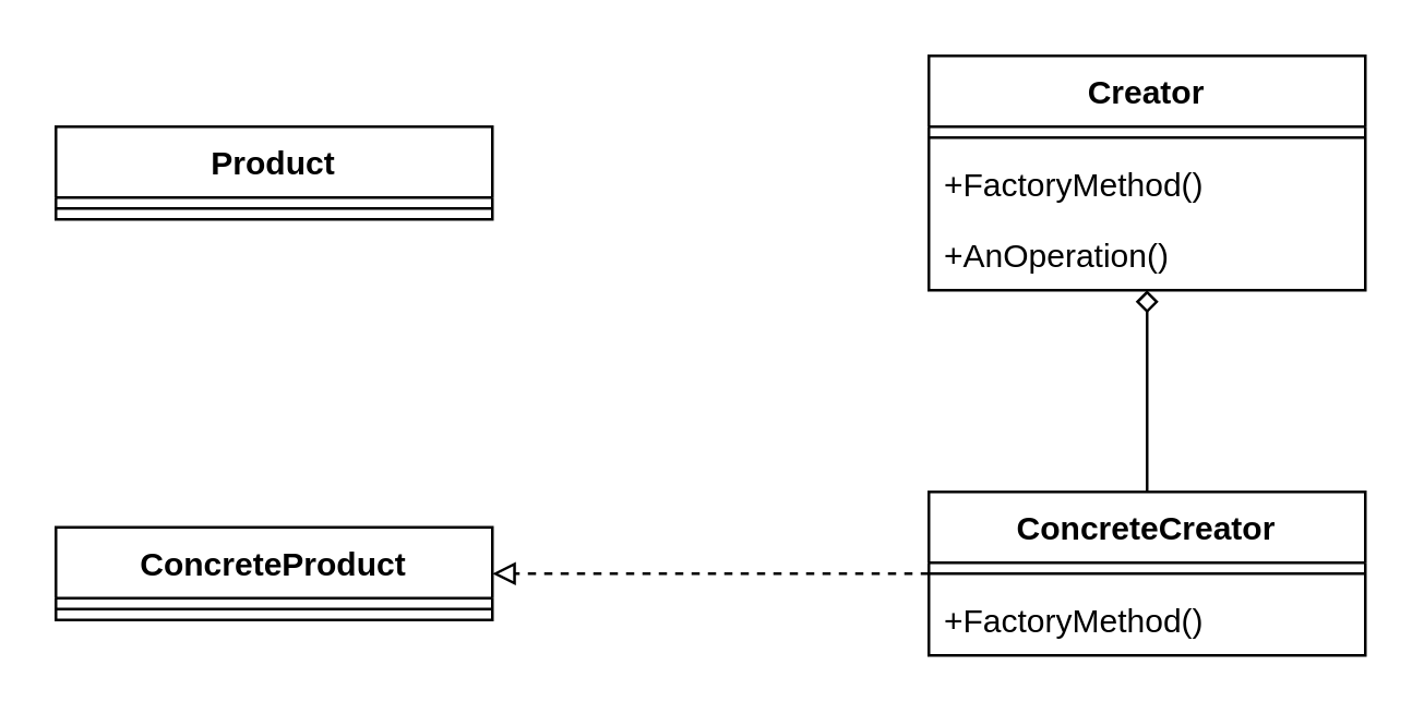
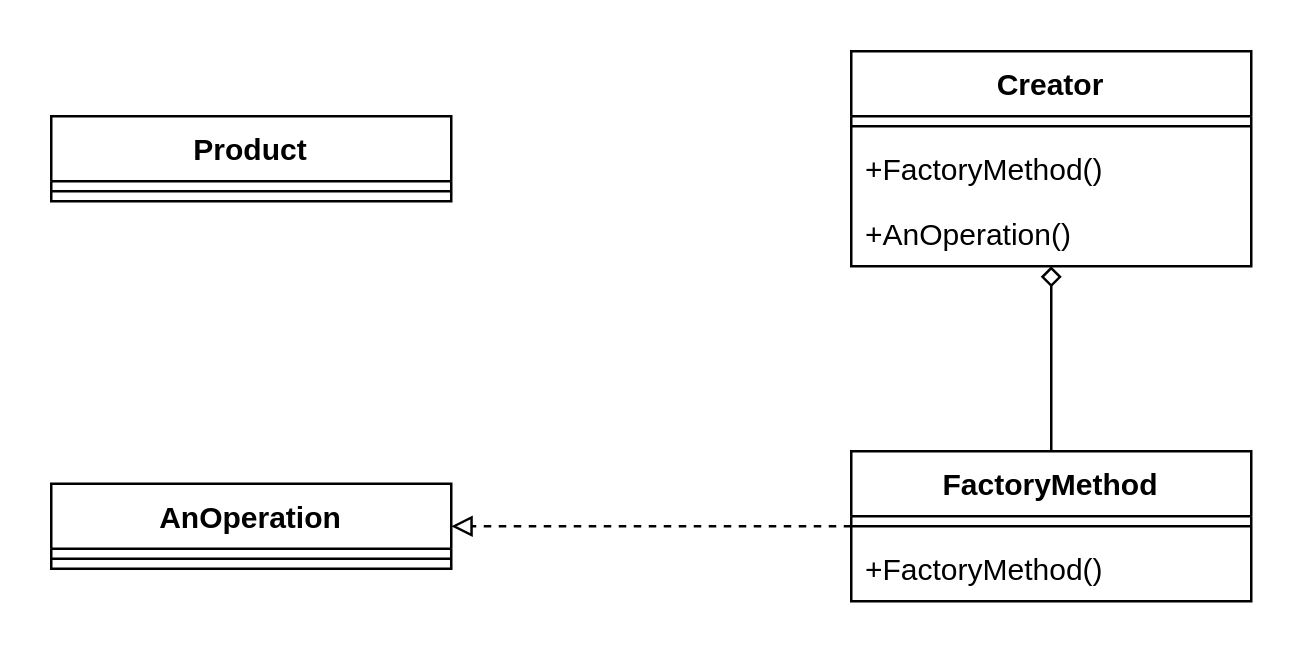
  <mxCell id="0" />
  <mxCell id="1" parent="0" />
  <mxCell id="2" value="Product" style="swimlane;fontStyle=1;align=center;verticalAlign=top;childLayout=stackLayout;horizontal=1;startSize=26;horizontalStack=0;resizeParent=1;resizeParentMax=0;resizeLast=0;collapsible=1;marginBottom=0;whiteSpace=wrap;html=1;" vertex="1" parent="1"><mxGeometry x="20" y="46" width="160" height="34" as="geometry" /></mxCell>
  <mxCell id="3" value="" style="line;strokeWidth=1;fillColor=none;align=left;verticalAlign=middle;spacingTop=-1;spacingLeft=3;spacingRight=3;rotatable=0;labelPosition=right;points=[];portConstraint=eastwest;strokeColor=inherit;" vertex="1" parent="2"><mxGeometry y="26" width="160" height="8" as="geometry" /></mxCell>
  <mxCell id="4" value="Creator" style="swimlane;fontStyle=1;align=center;verticalAlign=top;childLayout=stackLayout;horizontal=1;startSize=26;horizontalStack=0;resizeParent=1;resizeParentMax=0;resizeLast=0;collapsible=1;marginBottom=0;whiteSpace=wrap;html=1;" vertex="1" parent="1"><mxGeometry x="340" y="20" width="160" height="86" as="geometry" /></mxCell>
  <mxCell id="5" value="" style="line;strokeWidth=1;fillColor=none;align=left;verticalAlign=middle;spacingTop=-1;spacingLeft=3;spacingRight=3;rotatable=0;labelPosition=right;points=[];portConstraint=eastwest;strokeColor=inherit;" vertex="1" parent="4"><mxGeometry y="26" width="160" height="8" as="geometry" /></mxCell>
  <mxCell id="6" value="+FactoryMethod()" style="text;strokeColor=none;fillColor=none;align=left;verticalAlign=top;spacingLeft=4;spacingRight=4;overflow=hidden;rotatable=0;points=[[0,0.5],[1,0.5]];portConstraint=eastwest;whiteSpace=wrap;html=1;" vertex="1" parent="4"><mxGeometry y="34" width="160" height="26" as="geometry" /></mxCell>
  <mxCell id="7" value="+AnOperation()" style="text;strokeColor=none;fillColor=none;align=left;verticalAlign=top;spacingLeft=4;spacingRight=4;overflow=hidden;rotatable=0;points=[[0,0.5],[1,0.5]];portConstraint=eastwest;whiteSpace=wrap;html=1;" vertex="1" parent="4"><mxGeometry y="60" width="160" height="26" as="geometry" /></mxCell>
  <mxCell id="8" style="edgeStyle=none;rounded=0;orthogonalLoop=1;jettySize=auto;html=1;dashed=1;endArrow=block;endFill=0;" edge="1" parent="1" source="10" target="13"><mxGeometry relative="1" as="geometry" /></mxCell>
  <mxCell id="9" style="edgeStyle=none;rounded=0;orthogonalLoop=1;jettySize=auto;html=1;endArrow=diamond;endFill=0;" edge="1" parent="1" source="10" target="4"><mxGeometry relative="1" as="geometry" /></mxCell>
- <mxCell id="10" value="ConcreteCreator" style="swimlane;fontStyle=1;align=center;verticalAlign=top;childLayout=stackLayout;horizontal=1;startSize=26;horizontalStack=0;resizeParent=1;resizeParentMax=0;resizeLast=0;collapsible=1;marginBottom=0;whiteSpace=wrap;html=1;" vertex="1" parent="1"><mxGeometry x="340" y="180" width="160" height="60" as="geometry" /></mxCell>
+ <mxCell id="10" value="FactoryMethod" style="swimlane;fontStyle=1;align=center;verticalAlign=top;childLayout=stackLayout;horizontal=1;startSize=26;horizontalStack=0;resizeParent=1;resizeParentMax=0;resizeLast=0;collapsible=1;marginBottom=0;whiteSpace=wrap;html=1;" vertex="1" parent="1"><mxGeometry x="340" y="180" width="160" height="60" as="geometry" /></mxCell>
  <mxCell id="11" value="" style="line;strokeWidth=1;fillColor=none;align=left;verticalAlign=middle;spacingTop=-1;spacingLeft=3;spacingRight=3;rotatable=0;labelPosition=right;points=[];portConstraint=eastwest;strokeColor=inherit;" vertex="1" parent="10"><mxGeometry y="26" width="160" height="8" as="geometry" /></mxCell>
  <mxCell id="12" value="+FactoryMethod()" style="text;strokeColor=none;fillColor=none;align=left;verticalAlign=top;spacingLeft=4;spacingRight=4;overflow=hidden;rotatable=0;points=[[0,0.5],[1,0.5]];portConstraint=eastwest;whiteSpace=wrap;html=1;" vertex="1" parent="10"><mxGeometry y="34" width="160" height="26" as="geometry" /></mxCell>
- <mxCell id="13" value="ConcreteProduct" style="swimlane;fontStyle=1;align=center;verticalAlign=top;childLayout=stackLayout;horizontal=1;startSize=26;horizontalStack=0;resizeParent=1;resizeParentMax=0;resizeLast=0;collapsible=1;marginBottom=0;whiteSpace=wrap;html=1;" vertex="1" parent="1"><mxGeometry x="20" y="193" width="160" height="34" as="geometry" /></mxCell>
+ <mxCell id="13" value="AnOperation" style="swimlane;fontStyle=1;align=center;verticalAlign=top;childLayout=stackLayout;horizontal=1;startSize=26;horizontalStack=0;resizeParent=1;resizeParentMax=0;resizeLast=0;collapsible=1;marginBottom=0;whiteSpace=wrap;html=1;" vertex="1" parent="1"><mxGeometry x="20" y="193" width="160" height="34" as="geometry" /></mxCell>
  <mxCell id="14" value="" style="line;strokeWidth=1;fillColor=none;align=left;verticalAlign=middle;spacingTop=-1;spacingLeft=3;spacingRight=3;rotatable=0;labelPosition=right;points=[];portConstraint=eastwest;strokeColor=inherit;" vertex="1" parent="13"><mxGeometry y="26" width="160" height="8" as="geometry" /></mxCell>
